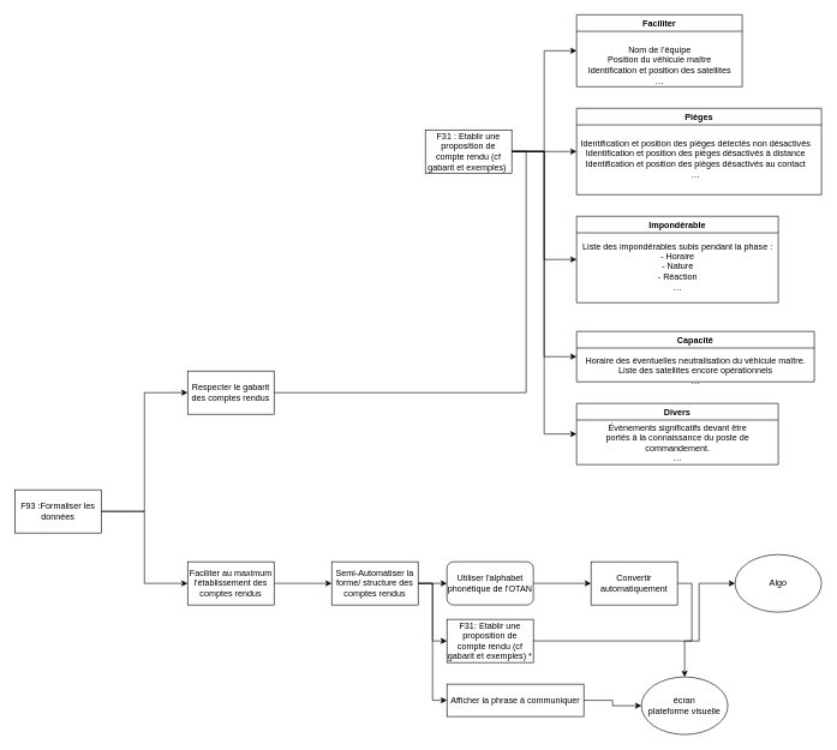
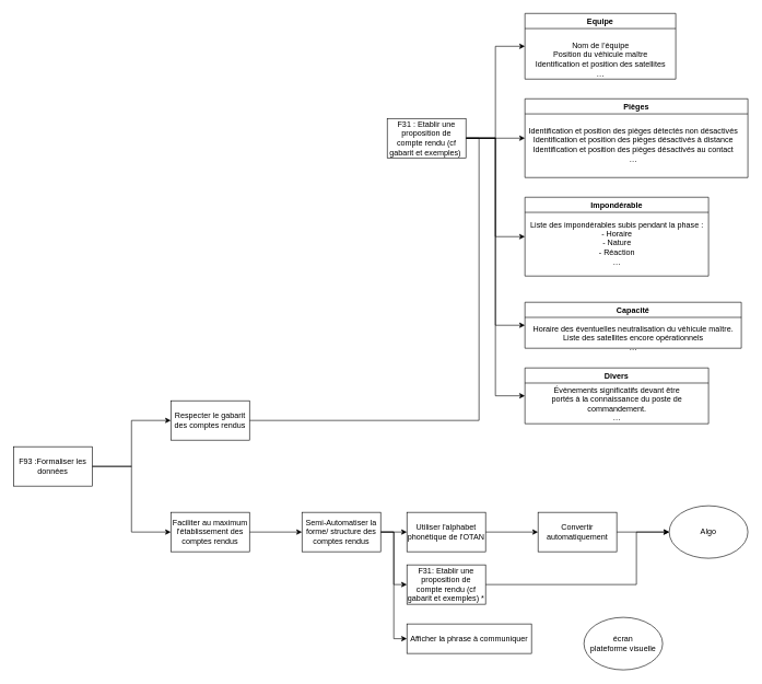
  <mxCell id="0" />
  <mxCell id="1" parent="0" />
  <mxCell id="2" style="edgeStyle=orthogonalEdgeStyle;rounded=0;orthogonalLoop=1;jettySize=auto;html=1;exitX=1;exitY=0.5;exitDx=0;exitDy=0;entryX=0;entryY=0.5;entryDx=0;entryDy=0;" parent="1" source="4" target="6" edge="1"><mxGeometry relative="1" as="geometry" /></mxCell>
  <mxCell id="3" style="edgeStyle=orthogonalEdgeStyle;rounded=0;orthogonalLoop=1;jettySize=auto;html=1;exitX=1;exitY=0.5;exitDx=0;exitDy=0;entryX=0;entryY=0.5;entryDx=0;entryDy=0;" parent="1" source="4" target="8" edge="1"><mxGeometry relative="1" as="geometry"><Array as="points"><mxPoint x="200" y="710" /><mxPoint x="200" y="810" /></Array></mxGeometry></mxCell>
  <mxCell id="4" value="F93 :Formaliser les données" style="rounded=0;whiteSpace=wrap;html=1;" parent="1" vertex="1"><mxGeometry x="20" y="680" width="120" height="60" as="geometry" /></mxCell>
  <mxCell id="5" style="edgeStyle=orthogonalEdgeStyle;rounded=0;orthogonalLoop=1;jettySize=auto;html=1;exitX=1;exitY=0.5;exitDx=0;exitDy=0;entryX=1;entryY=0.5;entryDx=0;entryDy=0;endArrow=none;endFill=0;" parent="1" source="6" target="28" edge="1"><mxGeometry relative="1" as="geometry"><mxPoint x="1290" y="710" as="targetPoint" /></mxGeometry></mxCell>
- <mxCell id="6" value="Respecter le gabarit des comptes rendus" style="rounded=0;whiteSpace=wrap;html=1;" parent="1" vertex="1"><mxGeometry x="260" y="515" width="120" height="60" as="geometry" /></mxCell>
+ <mxCell id="6" value="Respecter le gabarit des comptes rendus" style="rounded=0;whiteSpace=wrap;html=1;" parent="1" vertex="1"><mxGeometry x="260" y="610" width="120" height="60" as="geometry" /></mxCell>
  <mxCell id="7" style="edgeStyle=orthogonalEdgeStyle;rounded=0;orthogonalLoop=1;jettySize=auto;html=1;exitX=1;exitY=0.5;exitDx=0;exitDy=0;entryX=0;entryY=0.5;entryDx=0;entryDy=0;" parent="1" source="8" target="12" edge="1"><mxGeometry relative="1" as="geometry" /></mxCell>
  <mxCell id="8" value="Faciliter au maximum l'établissement des comptes rendus" style="rounded=0;whiteSpace=wrap;html=1;" parent="1" vertex="1"><mxGeometry x="260" y="780" width="120" height="60" as="geometry" /></mxCell>
  <mxCell id="9" style="edgeStyle=orthogonalEdgeStyle;rounded=0;orthogonalLoop=1;jettySize=auto;html=1;exitX=1;exitY=0.5;exitDx=0;exitDy=0;entryX=0;entryY=0.5;entryDx=0;entryDy=0;" parent="1" source="12" target="14" edge="1"><mxGeometry relative="1" as="geometry" /></mxCell>
  <mxCell id="10" style="edgeStyle=orthogonalEdgeStyle;rounded=0;orthogonalLoop=1;jettySize=auto;html=1;exitX=1;exitY=0.5;exitDx=0;exitDy=0;entryX=0;entryY=0.5;entryDx=0;entryDy=0;" parent="1" source="12" target="16" edge="1"><mxGeometry relative="1" as="geometry" /></mxCell>
  <mxCell id="11" style="edgeStyle=orthogonalEdgeStyle;rounded=0;orthogonalLoop=1;jettySize=auto;html=1;exitX=1;exitY=0.5;exitDx=0;exitDy=0;entryX=0;entryY=0.5;entryDx=0;entryDy=0;" parent="1" source="12" target="18" edge="1"><mxGeometry relative="1" as="geometry" /></mxCell>
  <mxCell id="12" value="Semi-Automatiser la forme/ structure des comptes rendus" style="rounded=0;whiteSpace=wrap;html=1;" parent="1" vertex="1"><mxGeometry x="460" y="780" width="120" height="60" as="geometry" /></mxCell>
  <mxCell id="13" style="edgeStyle=orthogonalEdgeStyle;rounded=0;orthogonalLoop=1;jettySize=auto;html=1;exitX=1;exitY=0.5;exitDx=0;exitDy=0;entryX=0;entryY=0.5;entryDx=0;entryDy=0;" parent="1" source="14" target="21" edge="1"><mxGeometry relative="1" as="geometry" /></mxCell>
- <mxCell id="14" value="Utiliser l'alphabet phonétique de l'OTAN" style="whiteSpace=wrap;html=1;rounded=1;" parent="1" vertex="1"><mxGeometry x="620" y="780" width="120" height="60" as="geometry" /></mxCell>
+ <mxCell id="14" value="Utiliser l'alphabet phonétique de l'OTAN" style="rounded=0;whiteSpace=wrap;html=1;" parent="1" vertex="1"><mxGeometry x="620" y="780" width="120" height="60" as="geometry" /></mxCell>
  <mxCell id="15" style="edgeStyle=orthogonalEdgeStyle;rounded=0;orthogonalLoop=1;jettySize=auto;html=1;exitX=1;exitY=0.5;exitDx=0;exitDy=0;entryX=0;entryY=0.5;entryDx=0;entryDy=0;" parent="1" source="16" target="22" edge="1"><mxGeometry relative="1" as="geometry"><Array as="points"><mxPoint x="970" y="890" /><mxPoint x="970" y="810" /></Array></mxGeometry></mxCell>
  <mxCell id="16" value="F31: Etablir une proposition de compte rendu (cf gabarit et exemples) *" style="rounded=0;whiteSpace=wrap;html=1;" parent="1" vertex="1"><mxGeometry x="620" y="860" width="120" height="60" as="geometry" /></mxCell>
- <mxCell id="17" style="edgeStyle=orthogonalEdgeStyle;rounded=0;orthogonalLoop=1;jettySize=auto;html=1;exitX=1;exitY=0.5;exitDx=0;exitDy=0;entryX=0;entryY=0.5;entryDx=0;entryDy=0;" parent="1" source="18" target="19" edge="1"><mxGeometry relative="1" as="geometry" /></mxCell>
  <mxCell id="18" value="Afficher la phrase à communiquer" style="rounded=0;whiteSpace=wrap;html=1;" parent="1" vertex="1"><mxGeometry x="620" y="950" width="190" height="45" as="geometry" /></mxCell>
  <mxCell id="19" value="écran&lt;br&gt;plateforme visuelle" style="ellipse;whiteSpace=wrap;html=1;" parent="1" vertex="1"><mxGeometry x="890" y="940" width="120" height="80" as="geometry" /></mxCell>
- <mxCell id="20" style="edgeStyle=orthogonalEdgeStyle;rounded=0;orthogonalLoop=1;jettySize=auto;html=1;exitX=1;exitY=0.5;exitDx=0;exitDy=0;" parent="1" source="21" target="19" edge="1"><mxGeometry relative="1" as="geometry" /></mxCell>
+ <mxCell id="20" style="edgeStyle=orthogonalEdgeStyle;rounded=0;orthogonalLoop=1;jettySize=auto;html=1;exitX=1;exitY=0.5;exitDx=0;exitDy=0;entryX=0;entryY=0.5;entryDx=0;entryDy=0;" parent="1" source="21" target="22" edge="1"><mxGeometry relative="1" as="geometry" /></mxCell>
  <mxCell id="21" value="Convertir automatiquement" style="rounded=0;whiteSpace=wrap;html=1;" parent="1" vertex="1"><mxGeometry x="820" y="780" width="120" height="60" as="geometry" /></mxCell>
  <mxCell id="22" value="Algo" style="ellipse;whiteSpace=wrap;html=1;" parent="1" vertex="1"><mxGeometry x="1020" y="770" width="120" height="80" as="geometry" /></mxCell>
  <mxCell id="23" style="edgeStyle=orthogonalEdgeStyle;rounded=0;orthogonalLoop=1;jettySize=auto;html=1;exitX=1;exitY=0.5;exitDx=0;exitDy=0;entryX=0;entryY=0.5;entryDx=0;entryDy=0;" parent="1" source="28" target="29" edge="1"><mxGeometry relative="1" as="geometry" /></mxCell>
  <mxCell id="24" style="edgeStyle=orthogonalEdgeStyle;rounded=0;orthogonalLoop=1;jettySize=auto;html=1;exitX=1;exitY=0.5;exitDx=0;exitDy=0;entryX=0;entryY=0.5;entryDx=0;entryDy=0;" parent="1" source="28" target="31" edge="1"><mxGeometry relative="1" as="geometry" /></mxCell>
  <mxCell id="25" style="edgeStyle=orthogonalEdgeStyle;rounded=0;orthogonalLoop=1;jettySize=auto;html=1;exitX=1;exitY=0.5;exitDx=0;exitDy=0;entryX=0;entryY=0.5;entryDx=0;entryDy=0;" parent="1" source="28" target="33" edge="1"><mxGeometry relative="1" as="geometry" /></mxCell>
  <mxCell id="26" style="edgeStyle=orthogonalEdgeStyle;rounded=0;orthogonalLoop=1;jettySize=auto;html=1;exitX=1;exitY=0.5;exitDx=0;exitDy=0;entryX=0;entryY=0.5;entryDx=0;entryDy=0;" parent="1" source="28" target="35" edge="1"><mxGeometry relative="1" as="geometry" /></mxCell>
  <mxCell id="27" style="edgeStyle=orthogonalEdgeStyle;rounded=0;orthogonalLoop=1;jettySize=auto;html=1;exitX=1;exitY=0.5;exitDx=0;exitDy=0;entryX=0;entryY=0.5;entryDx=0;entryDy=0;" parent="1" source="28" target="37" edge="1"><mxGeometry relative="1" as="geometry" /></mxCell>
  <mxCell id="28" value="F31 : Etablir une proposition de compte rendu (cf gabarit et exemples)&amp;nbsp;" style="rounded=0;whiteSpace=wrap;html=1;" parent="1" vertex="1"><mxGeometry x="590" y="180" width="120" height="60" as="geometry" /></mxCell>
- <mxCell id="29" value="Faciliter" style="swimlane;" parent="1" vertex="1"><mxGeometry x="800" y="20" width="230" height="100" as="geometry"><mxRectangle x="1730" y="160" width="70" height="23" as="alternateBounds" /></mxGeometry></mxCell>
+ <mxCell id="29" value="Equipe" style="swimlane;" parent="1" vertex="1"><mxGeometry x="800" y="20" width="230" height="100" as="geometry"><mxRectangle x="1730" y="160" width="70" height="23" as="alternateBounds" /></mxGeometry></mxCell>
  <mxCell id="30" value="Nom de l’équipe &lt;br/&gt;Position du véhicule maître&lt;br/&gt;Identification et position des satellites &lt;br/&gt;…&lt;br&gt;" style="text;html=1;align=center;verticalAlign=middle;resizable=0;points=[];autosize=1;strokeColor=none;fillColor=none;" parent="29" vertex="1"><mxGeometry x="10" y="40" width="210" height="60" as="geometry" /></mxCell>
  <mxCell id="31" value="Pièges" style="swimlane;" parent="1" vertex="1"><mxGeometry x="800" y="150" width="340" height="120" as="geometry"><mxRectangle x="1730" y="160" width="70" height="23" as="alternateBounds" /></mxGeometry></mxCell>
  <mxCell id="32" value="Identification et position des pièges détectés non désactivés&lt;br/&gt;Identification et position des pièges désactivés à distance &lt;br/&gt;Identification et position des pièges désactivés au contact&lt;br/&gt;…&lt;br&gt;" style="text;html=1;align=center;verticalAlign=middle;resizable=0;points=[];autosize=1;strokeColor=none;fillColor=none;" parent="31" vertex="1"><mxGeometry y="40" width="330" height="60" as="geometry" /></mxCell>
  <mxCell id="33" value="Impondérable" style="swimlane;" parent="1" vertex="1"><mxGeometry x="800" y="300" width="280" height="120" as="geometry"><mxRectangle x="1730" y="160" width="70" height="23" as="alternateBounds" /></mxGeometry></mxCell>
  <mxCell id="34" value="Liste des impondérables subis pendant la phase :&lt;br/&gt;- Horaire&lt;br/&gt;- Nature&lt;br/&gt;- Réaction&lt;br/&gt;…" style="text;html=1;align=center;verticalAlign=middle;resizable=0;points=[];autosize=1;strokeColor=none;fillColor=none;" parent="33" vertex="1"><mxGeometry y="30" width="280" height="80" as="geometry" /></mxCell>
  <mxCell id="35" value="Capacité" style="swimlane;" parent="1" vertex="1"><mxGeometry x="800" y="460" width="330" height="70" as="geometry"><mxRectangle x="1730" y="600" width="70" height="23" as="alternateBounds" /></mxGeometry></mxCell>
  <mxCell id="36" value="Horaire des éventuelles neutralisation du véhicule maître.&lt;br/&gt;Liste des satellites encore opérationnels&lt;br/&gt;…" style="text;html=1;align=center;verticalAlign=middle;resizable=0;points=[];autosize=1;strokeColor=none;fillColor=none;" parent="35" vertex="1"><mxGeometry x="5" y="30" width="320" height="50" as="geometry" /></mxCell>
  <mxCell id="37" value="Divers " style="swimlane;" parent="1" vertex="1"><mxGeometry x="800" y="560" width="280" height="85" as="geometry"><mxRectangle x="1730" y="600" width="70" height="23" as="alternateBounds" /></mxGeometry></mxCell>
  <mxCell id="38" value="Évènements significatifs devant être &lt;br&gt;portés à la connaissance du poste de &lt;br&gt;commandement.&lt;br&gt;…" style="text;html=1;align=center;verticalAlign=middle;resizable=0;points=[];autosize=1;strokeColor=none;fillColor=none;" parent="37" vertex="1"><mxGeometry x="35" y="25" width="210" height="60" as="geometry" /></mxCell>
